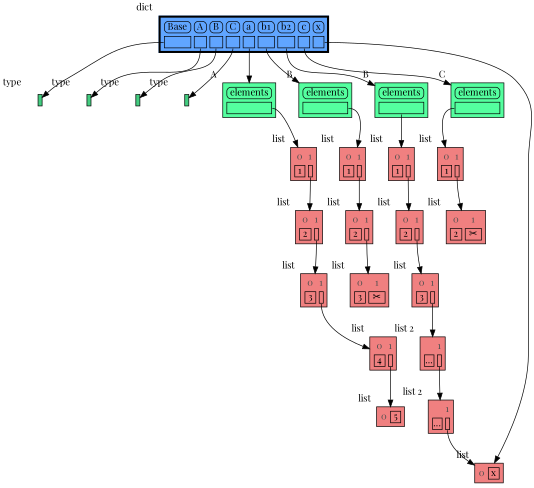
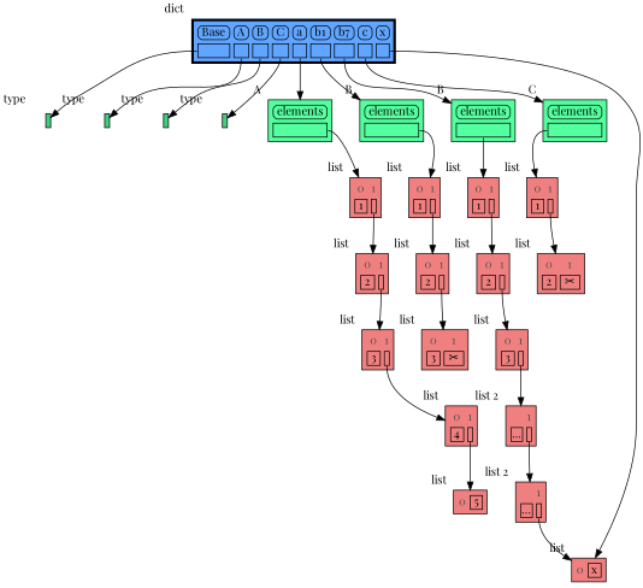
  digraph {
    fontname="Playfair Display"
    node [shape=plaintext xlabel=list fontname="Playfair Display"]
    edge [style=solid fontname="Playfair Display" headport=table]
    n1 [label=< <TABLE BORDER="1" CELLBORDER="1" CELLSPACING="0" CELLPADDING="0" BGCOLOR="seagreen3" PORT="table">     <TR><TD BORDER="0"> </TD></TR> </TABLE> > xlabel=type]
    n2 [label=< <TABLE BORDER="1" CELLBORDER="1" CELLSPACING="0" CELLPADDING="0" BGCOLOR="seagreen3" PORT="table">     <TR><TD BORDER="0"> </TD></TR> </TABLE> > xlabel=type]
    n3 [label=< <TABLE BORDER="1" CELLBORDER="1" CELLSPACING="0" CELLPADDING="0" BGCOLOR="seagreen3" PORT="table">     <TR><TD BORDER="0"> </TD></TR> </TABLE> > xlabel=type]
    n4 [label=< <TABLE BORDER="1" CELLBORDER="1" CELLSPACING="0" CELLPADDING="0" BGCOLOR="seagreen3" PORT="table">     <TR><TD BORDER="0"> </TD></TR> </TABLE> > xlabel=type]
    n5 [label=< <TABLE BORDER="1" CELLBORDER="1" CELLSPACING="5" CELLPADDING="0" BGCOLOR="seagreen1" PORT="table">     <TR><TD BORDER="1" STYLE="ROUNDED"> elements </TD></TR>     <TR><TD BORDER="1" PORT="ref0"> </TD></TR> </TABLE> > xlabel=A]
    n6 [label=< <TABLE BORDER="1" CELLBORDER="1" CELLSPACING="5" CELLPADDING="0" BGCOLOR="seagreen1" PORT="table">     <TR><TD BORDER="1" STYLE="ROUNDED"> elements </TD></TR>     <TR><TD BORDER="1" PORT="ref0"> </TD></TR> </TABLE> > xlabel=B]
    n7 [label=< <TABLE BORDER="1" CELLBORDER="1" CELLSPACING="5" CELLPADDING="0" BGCOLOR="seagreen1" PORT="table">     <TR><TD BORDER="1" STYLE="ROUNDED"> elements </TD></TR>     <TR><TD BORDER="1" PORT="ref0"> </TD></TR> </TABLE> > xlabel=B]
    n8 [label=< <TABLE BORDER="1" CELLBORDER="1" CELLSPACING="5" CELLPADDING="0" BGCOLOR="seagreen1" PORT="table">     <TR><TD BORDER="1" STYLE="ROUNDED"> elements </TD></TR>     <TR><TD BORDER="1" PORT="ref0"> </TD></TR> </TABLE> > xlabel=C]
    n9 [label=< <TABLE BORDER="1" CELLBORDER="1" CELLSPACING="5" CELLPADDING="0" BGCOLOR="lightcoral" PORT="table">     <TR><TD BORDER="0"><font color="#505050">0</font></TD><TD BORDER="0"><font color="#505050">1</font></TD></TR>     <TR><TD BORDER="1"> 1 </TD><TD BORDER="1" PORT="ref0"> </TD></TR> </TABLE> >]
    n10 [label=< <TABLE BORDER="1" CELLBORDER="1" CELLSPACING="5" CELLPADDING="0" BGCOLOR="lightcoral" PORT="table">     <TR><TD BORDER="0"><font color="#505050">0</font></TD><TD BORDER="0"><font color="#505050">1</font></TD></TR>     <TR><TD BORDER="1"> 1 </TD><TD BORDER="1" PORT="ref0"> </TD></TR> </TABLE> >]
    n11 [label=< <TABLE BORDER="1" CELLBORDER="1" CELLSPACING="5" CELLPADDING="0" BGCOLOR="lightcoral" PORT="table">     <TR><TD BORDER="0"><font color="#505050">0</font></TD><TD BORDER="0"><font color="#505050">1</font></TD></TR>     <TR><TD BORDER="1"> 1 </TD><TD BORDER="1" PORT="ref0"> </TD></TR> </TABLE> >]
    n12 [label=< <TABLE BORDER="1" CELLBORDER="1" CELLSPACING="5" CELLPADDING="0" BGCOLOR="lightcoral" PORT="table">     <TR><TD BORDER="0"><font color="#505050">0</font></TD><TD BORDER="0"><font color="#505050">1</font></TD></TR>     <TR><TD BORDER="1"> 1 </TD><TD BORDER="1" PORT="ref0"> </TD></TR> </TABLE> >]
    n13 [label=< <TABLE BORDER="1" CELLBORDER="1" CELLSPACING="5" CELLPADDING="0" BGCOLOR="lightcoral" PORT="table">     <TR><TD BORDER="0"><font color="#505050">0</font></TD><TD BORDER="0"><font color="#505050">1</font></TD></TR>     <TR><TD BORDER="1"> 2 </TD><TD BORDER="1" PORT="ref0"> </TD></TR> </TABLE> >]
    n14 [label=< <TABLE BORDER="1" CELLBORDER="1" CELLSPACING="5" CELLPADDING="0" BGCOLOR="lightcoral" PORT="table">     <TR><TD BORDER="0"><font color="#505050">0</font></TD><TD BORDER="0"><font color="#505050">1</font></TD></TR>     <TR><TD BORDER="1"> 2 </TD><TD BORDER="1" PORT="ref0"> </TD></TR> </TABLE> >]
    n15 [label=< <TABLE BORDER="1" CELLBORDER="1" CELLSPACING="5" CELLPADDING="0" BGCOLOR="lightcoral" PORT="table">     <TR><TD BORDER="0"><font color="#505050">0</font></TD><TD BORDER="0"><font color="#505050">1</font></TD></TR>     <TR><TD BORDER="1"> 2 </TD><TD BORDER="1" PORT="ref0"> </TD></TR> </TABLE> >]
    n16 [label=< <TABLE BORDER="1" CELLBORDER="1" CELLSPACING="5" CELLPADDING="0" BGCOLOR="lightcoral" PORT="table">     <TR><TD BORDER="0"><font color="#505050">0</font></TD><TD BORDER="0"><font color="#505050">1</font></TD></TR>     <TR><TD BORDER="1"> 2 </TD><TD BORDER="1"> ✂ </TD></TR> </TABLE> >]
    n17 [label=< <TABLE BORDER="1" CELLBORDER="1" CELLSPACING="5" CELLPADDING="0" BGCOLOR="lightcoral" PORT="table">     <TR><TD BORDER="0"><font color="#505050">0</font></TD><TD BORDER="0"><font color="#505050">1</font></TD></TR>     <TR><TD BORDER="1"> 3 </TD><TD BORDER="1" PORT="ref0"> </TD></TR> </TABLE> >]
    n18 [label=< <TABLE BORDER="1" CELLBORDER="1" CELLSPACING="5" CELLPADDING="0" BGCOLOR="lightcoral" PORT="table">     <TR><TD BORDER="0"><font color="#505050">0</font></TD><TD BORDER="0"><font color="#505050">1</font></TD></TR>     <TR><TD BORDER="1"> 3 </TD><TD BORDER="1"> ✂ </TD></TR> </TABLE> >]
    n19 [label=< <TABLE BORDER="1" CELLBORDER="1" CELLSPACING="5" CELLPADDING="0" BGCOLOR="lightcoral" PORT="table">     <TR><TD BORDER="0"><font color="#505050">0</font></TD><TD BORDER="0"><font color="#505050">1</font></TD></TR>     <TR><TD BORDER="1"> 3 </TD><TD BORDER="1" PORT="ref0"> </TD></TR> </TABLE> >]
    n20 [label=< <TABLE BORDER="1" CELLBORDER="1" CELLSPACING="5" CELLPADDING="0" BGCOLOR="lightcoral" PORT="table">     <TR><TD BORDER="0"><font color="#505050">0</font></TD><TD BORDER="0"><font color="#505050">1</font></TD></TR>     <TR><TD BORDER="1"> 4 </TD><TD BORDER="1" PORT="ref0"> </TD></TR> </TABLE> >]
    n21 [label=< <TABLE BORDER="1" CELLBORDER="1" CELLSPACING="5" CELLPADDING="0" BGCOLOR="lightcoral" PORT="table">     <TR><TD BORDER="0">  </TD><TD BORDER="0"><font color="#505050">1</font></TD></TR>     <TR><TD BORDER="1" >...</TD><TD BORDER="1" PORT="ref0"> </TD></TR> </TABLE> > xlabel="list 2"]
    n22 [label=< <TABLE BORDER="1" CELLBORDER="1" CELLSPACING="5" CELLPADDING="0" BGCOLOR="lightcoral" PORT="table">     <TR><TD BORDER="0"><font color="#505050">0</font></TD><TD BORDER="1"> 5 </TD></TR> </TABLE> >]
    n23 [label=< <TABLE BORDER="1" CELLBORDER="1" CELLSPACING="5" CELLPADDING="0" BGCOLOR="lightcoral" PORT="table">     <TR><TD BORDER="0">  </TD><TD BORDER="0"><font color="#505050">1</font></TD></TR>     <TR><TD BORDER="1" >...</TD><TD BORDER="1" PORT="ref0"> </TD></TR> </TABLE> > xlabel="list 2"]
    n24 [label=< <TABLE BORDER="1" CELLBORDER="1" CELLSPACING="5" CELLPADDING="0" BGCOLOR="lightcoral" PORT="table">     <TR><TD BORDER="0"><font color="#505050">0</font></TD><TD BORDER="1"> x </TD></TR> </TABLE> >]
-   n25 [label=< <TABLE BORDER="3" CELLBORDER="1" CELLSPACING="5" CELLPADDING="0" BGCOLOR="#60a5ff" PORT="table">     <TR><TD BORDER="1" STYLE="ROUNDED"> Base </TD><TD BORDER="1" STYLE="ROUNDED"> A </TD><TD BORDER="1" STYLE="ROUNDED"> B </TD><TD BORDER="1" STYLE="ROUNDED"> C </TD><TD BORDER="1" STYLE="ROUNDED"> a </TD><TD BORDER="1" STYLE="ROUNDED"> b1 </TD><TD BORDER="1" STYLE="ROUNDED"> b2 </TD><TD BORDER="1" STYLE="ROUNDED"> c </TD><TD BORDER="1" STYLE="ROUNDED"> x </TD></TR>     <TR><TD BORDER="1" PORT="ref0"> </TD><TD BORDER="1" PORT="ref1"> </TD><TD BORDER="1" PORT="ref2"> </TD><TD BORDER="1" PORT="ref3"> </TD><TD BORDER="1" PORT="ref4"> </TD><TD BORDER="1" PORT="ref5"> </TD><TD BORDER="1" PORT="ref6"> </TD><TD BORDER="1" PORT="ref7"> </TD><TD BORDER="1" PORT="ref8"> </TD></TR> </TABLE> > xlabel=dict]
+   n25 [label=< <TABLE BORDER="3" CELLBORDER="1" CELLSPACING="5" CELLPADDING="0" BGCOLOR="#60a5ff" PORT="table">     <TR><TD BORDER="1" STYLE="ROUNDED"> Base </TD><TD BORDER="1" STYLE="ROUNDED"> A </TD><TD BORDER="1" STYLE="ROUNDED"> B </TD><TD BORDER="1" STYLE="ROUNDED"> C </TD><TD BORDER="1" STYLE="ROUNDED"> a </TD><TD BORDER="1" STYLE="ROUNDED"> b1 </TD><TD BORDER="1" STYLE="ROUNDED"> b7 </TD><TD BORDER="1" STYLE="ROUNDED"> c </TD><TD BORDER="1" STYLE="ROUNDED"> x </TD></TR>     <TR><TD BORDER="1" PORT="ref0"> </TD><TD BORDER="1" PORT="ref1"> </TD><TD BORDER="1" PORT="ref2"> </TD><TD BORDER="1" PORT="ref3"> </TD><TD BORDER="1" PORT="ref4"> </TD><TD BORDER="1" PORT="ref5"> </TD><TD BORDER="1" PORT="ref6"> </TD><TD BORDER="1" PORT="ref7"> </TD><TD BORDER="1" PORT="ref8"> </TD></TR> </TABLE> > xlabel=dict]
    subgraph sub_1 {
      rank=same
      n1
      n2
      n3
      n4
      n5
      n6
      n7
      n8
    }
    subgraph sub_2 {
      rank=same
      n9
      n10
      n11
      n12
    }
    subgraph sub_3 {
      rank=same
      n13
      n14
      n15
      n16
    }
    subgraph sub_4 {
      rank=same
      n17
      n18
      n19
    }
    subgraph sub_5 {
      rank=same
      n20
      n21
    }
    subgraph sub_6 {
      rank=same
      n22
      n23
    }
    n1 -> n2 [style=invis weight=10 headport=""]
    n2 -> n3 [style=invis weight=10 headport=""]
    n3 -> n4 [style=invis weight=10 headport=""]
    n4 -> n5 [style=invis weight=10 headport=""]
    n5 -> n6 [style=invis weight=10 headport=""]
    n5 -> n9 [tailport=ref0]
    n6 -> n7 [style=invis weight=10 headport=""]
    n6 -> n10 [tailport=ref0]
    n7 -> n8 [style=invis weight=10 headport=""]
    n7 -> n11 [tailport=ref0]
    n8 -> n12 [tailport=ref0]
    n9 -> n10 [style=invis weight=10 headport=""]
    n9 -> n13 [tailport=ref0]
    n10 -> n11 [style=invis weight=10 headport=""]
    n10 -> n14 [tailport=ref0]
    n11 -> n12 [style=invis weight=10 headport=""]
    n11 -> n15 [tailport=ref0]
    n12 -> n16 [tailport=ref0]
    n13 -> n14 [style=invis weight=10 headport=""]
    n13 -> n17 [tailport=ref0]
    n14 -> n15 [style=invis weight=10 headport=""]
    n14 -> n18 [tailport=ref0]
    n15 -> n16 [style=invis weight=10 headport=""]
    n15 -> n19 [tailport=ref0]
    n17 -> n18 [style=invis weight=10 headport=""]
    n17 -> n20 [tailport=ref0]
    n18 -> n19 [style=invis weight=10 headport=""]
    n19 -> n21 [tailport=ref0]
    n20 -> n21 [style=invis weight=10 headport=""]
    n20 -> n22 [tailport=ref0]
    n21 -> n23 [tailport=ref0]
    n22 -> n23 [style=invis weight=10 headport=""]
    n23 -> n24 [tailport=ref0]
    n25 -> n1 [tailport=ref0]
    n25 -> n2 [tailport=ref1]
    n25 -> n3 [tailport=ref2]
    n25 -> n4 [tailport=ref3]
    n25 -> n5 [tailport=ref4]
    n25 -> n6 [tailport=ref5]
    n25 -> n7 [tailport=ref6]
    n25 -> n8 [tailport=ref7]
    n25 -> n24 [tailport=ref8]
  }
